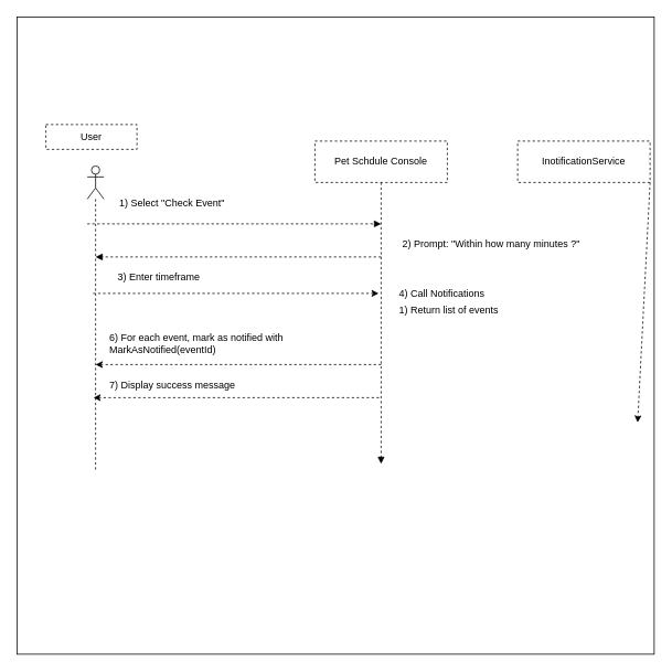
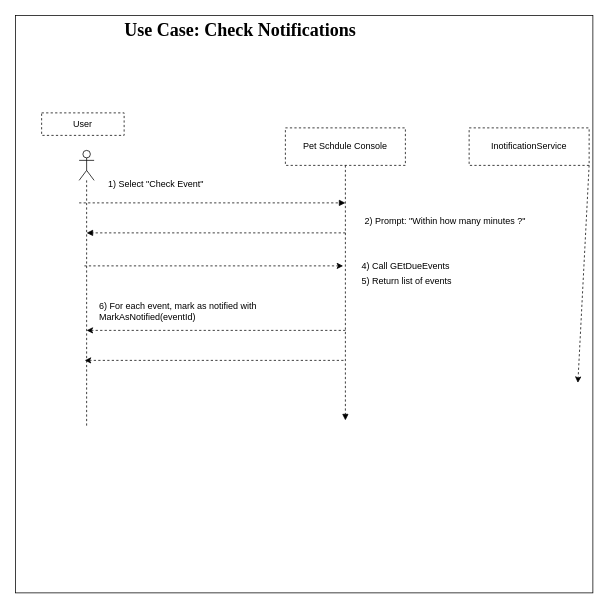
  <mxCell id="0" />
  <mxCell id="1" parent="0" />
  <mxCell id="2" value="" style="whiteSpace=wrap;html=1;aspect=fixed;" vertex="1" parent="1"><mxGeometry x="20" y="20" width="770" height="770" as="geometry" /></mxCell>
  <mxCell id="3" value="User" style="html=1;whiteSpace=wrap;dashed=1;" parent="1" vertex="1"><mxGeometry x="55" y="150" width="110" height="30" as="geometry" /></mxCell>
  <mxCell id="4" value="" style="shape=umlLifeline;perimeter=lifelinePerimeter;whiteSpace=wrap;html=1;container=1;dropTarget=0;collapsible=0;recursiveResize=0;outlineConnect=0;portConstraint=eastwest;newEdgeStyle={&quot;curved&quot;:0,&quot;rounded&quot;:0};participant=umlActor;" parent="1" vertex="1"><mxGeometry x="105" y="200" width="20" height="370" as="geometry" /></mxCell>
  <mxCell id="5" value="Pet Schdule Console" style="html=1;whiteSpace=wrap;dashed=1;" parent="1" vertex="1"><mxGeometry x="380" y="170" width="160" height="50" as="geometry" /></mxCell>
  <mxCell id="6" value="" style="html=1;verticalAlign=bottom;labelBackgroundColor=none;endArrow=block;endFill=1;dashed=1;exitX=0.5;exitY=1;exitDx=0;exitDy=0;" parent="1" source="5" edge="1"><mxGeometry width="160" relative="1" as="geometry"><mxPoint x="340" y="450" as="sourcePoint" /><mxPoint x="460" y="560" as="targetPoint" /></mxGeometry></mxCell>
  <mxCell id="7" value="" style="html=1;verticalAlign=bottom;labelBackgroundColor=none;endArrow=block;endFill=1;dashed=1;" parent="1" edge="1"><mxGeometry width="160" relative="1" as="geometry"><mxPoint x="105" y="270" as="sourcePoint" /><mxPoint x="460" y="270" as="targetPoint" /></mxGeometry></mxCell>
  <mxCell id="8" value="1) Select &quot;Check Event&quot;" style="text;strokeColor=none;align=left;fillColor=none;html=1;verticalAlign=middle;whiteSpace=wrap;rounded=0;" parent="1" vertex="1"><mxGeometry x="142" y="230" width="170" height="30" as="geometry" /></mxCell>
  <mxCell id="9" value="" style="html=1;verticalAlign=bottom;labelBackgroundColor=none;endArrow=block;endFill=1;dashed=1;" parent="1" edge="1"><mxGeometry width="160" relative="1" as="geometry"><mxPoint x="460" y="310" as="sourcePoint" /><mxPoint x="115" y="310" as="targetPoint" /></mxGeometry></mxCell>
  <mxCell id="10" value="2) Prompt: &quot;Within how many minutes ?&quot;" style="text;strokeColor=none;align=left;fillColor=none;html=1;verticalAlign=middle;whiteSpace=wrap;rounded=0;" parent="1" vertex="1"><mxGeometry x="484" y="280" width="230" height="30" as="geometry" /></mxCell>
- <mxCell id="12" value="3) Enter timeframe" style="text;strokeColor=none;align=left;fillColor=none;html=1;verticalAlign=middle;whiteSpace=wrap;rounded=0;" parent="1" vertex="1"><mxGeometry x="140" y="320" width="260" height="30" as="geometry" /></mxCell>
+ <mxCell id="11" value="&lt;p style=&quot;margin: 0in; font-size: 12pt; font-family: &amp;quot;Times New Roman&amp;quot;, serif; color: rgb(0, 0, 0); text-align: start;&quot; class=&quot;MsoNormal&quot;&gt;&lt;b&gt;&lt;span style=&quot;font-size: 18pt;&quot;&gt;Use Case: Check Notifications&lt;/span&gt;&lt;/b&gt;&lt;/p&gt;" style="text;strokeColor=none;align=center;fillColor=none;html=1;verticalAlign=middle;whiteSpace=wrap;rounded=0;dashed=1;dashPattern=1 1;" parent="1" vertex="1"><mxGeometry x="120" y="25" width="400" height="30" as="geometry" /></mxCell>
  <mxCell id="13" value="" style="html=1;verticalAlign=bottom;labelBackgroundColor=none;endArrow=classic;endFill=1;dashed=1;" parent="1" edge="1"><mxGeometry width="160" relative="1" as="geometry"><mxPoint x="112" y="354" as="sourcePoint" /><mxPoint x="457" y="354" as="targetPoint" /></mxGeometry></mxCell>
- <mxCell id="14" value="4) Call Notifications" style="text;strokeColor=none;align=left;fillColor=none;html=1;verticalAlign=middle;whiteSpace=wrap;rounded=0;" parent="1" vertex="1"><mxGeometry x="480" y="340" width="260" height="30" as="geometry" /></mxCell>
- <mxCell id="15" value="&lt;div&gt;&lt;span style=&quot;background-color: transparent;&quot;&gt;1) Return list of events&lt;/span&gt;&lt;br&gt;&lt;/div&gt;" style="text;strokeColor=none;align=left;fillColor=none;html=1;verticalAlign=middle;whiteSpace=wrap;rounded=0;" parent="1" vertex="1"><mxGeometry x="480" y="360" width="270" height="30" as="geometry" /></mxCell>
+ <mxCell id="14" value="4) Call GEtDueEvents" style="text;strokeColor=none;align=left;fillColor=none;html=1;verticalAlign=middle;whiteSpace=wrap;rounded=0;" parent="1" vertex="1"><mxGeometry x="480" y="340" width="260" height="30" as="geometry" /></mxCell>
+ <mxCell id="15" value="&lt;div&gt;&lt;span style=&quot;background-color: transparent;&quot;&gt;5) Return list of events&lt;/span&gt;&lt;br&gt;&lt;/div&gt;" style="text;strokeColor=none;align=left;fillColor=none;html=1;verticalAlign=middle;whiteSpace=wrap;rounded=0;" parent="1" vertex="1"><mxGeometry x="480" y="360" width="270" height="30" as="geometry" /></mxCell>
  <mxCell id="16" value="6) For each event, mark as notified with MarkAsNotified(eventId)" style="text;strokeColor=none;align=left;fillColor=none;html=1;verticalAlign=middle;whiteSpace=wrap;rounded=0;" parent="1" vertex="1"><mxGeometry x="130" y="400" width="330" height="30" as="geometry" /></mxCell>
  <mxCell id="17" value="" style="html=1;verticalAlign=bottom;labelBackgroundColor=none;endArrow=classic;endFill=1;dashed=1;" parent="1" edge="1"><mxGeometry width="160" relative="1" as="geometry"><mxPoint x="457.5" y="480" as="sourcePoint" /><mxPoint x="112.5" y="480" as="targetPoint" /></mxGeometry></mxCell>
  <mxCell id="18" style="edgeStyle=none;html=1;exitX=1;exitY=1;exitDx=0;exitDy=0;dashed=1;" parent="1" source="19" edge="1"><mxGeometry relative="1" as="geometry"><mxPoint x="770" y="510" as="targetPoint" /></mxGeometry></mxCell>
  <mxCell id="19" value="InotificationService" style="html=1;whiteSpace=wrap;dashed=1;" parent="1" vertex="1"><mxGeometry x="625" y="170" width="160" height="50" as="geometry" /></mxCell>
- <mxCell id="20" value="7) Display success message" style="text;strokeColor=none;align=left;fillColor=none;html=1;verticalAlign=middle;whiteSpace=wrap;rounded=0;" parent="1" vertex="1"><mxGeometry x="130" y="450" width="310" height="30" as="geometry" /></mxCell>
  <mxCell id="21" value="" style="html=1;verticalAlign=bottom;labelBackgroundColor=none;endArrow=classic;endFill=1;dashed=1;" edge="1" parent="1"><mxGeometry width="160" relative="1" as="geometry"><mxPoint x="460" y="440" as="sourcePoint" /><mxPoint x="115" y="440" as="targetPoint" /></mxGeometry></mxCell>
